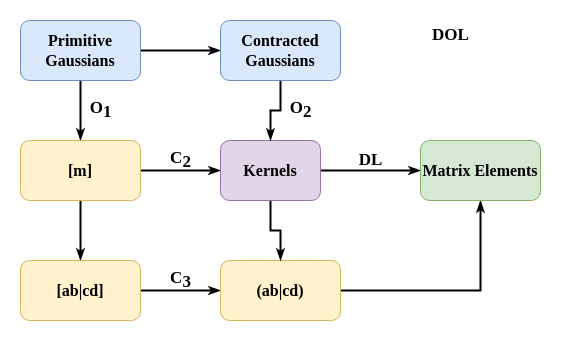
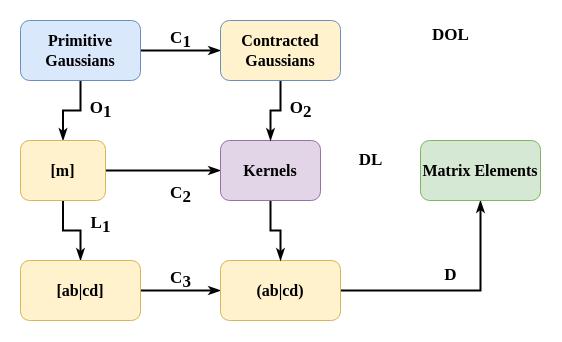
  <mxCell id="0" />
  <mxCell id="1" parent="0" />
  <mxCell id="2" value="" style="edgeStyle=orthogonalEdgeStyle;rounded=0;orthogonalLoop=1;jettySize=auto;html=1;fontSize=16;strokeWidth=2;endArrow=classicThin;endFill=1;" edge="1" parent="1" source="4" target="7"><mxGeometry relative="1" as="geometry" /></mxCell>
  <mxCell id="3" value="" style="edgeStyle=orthogonalEdgeStyle;rounded=0;orthogonalLoop=1;jettySize=auto;html=1;fontSize=16;strokeWidth=2;endArrow=classicThin;endFill=1;" edge="1" parent="1" source="4" target="16"><mxGeometry relative="1" as="geometry" /></mxCell>
  <mxCell id="4" value="&lt;b&gt;&lt;font face=&quot;comfortaa&quot; data-font-src=&quot;https://fonts.googleapis.com/css?family=comfortaa&quot; style=&quot;font-size: 16px&quot;&gt;Primitive Gaussians&lt;/font&gt;&lt;/b&gt;" style="rounded=1;whiteSpace=wrap;html=1;fillColor=#dae8fc;strokeColor=#6c8ebf;" vertex="1" parent="1"><mxGeometry x="20" y="20" width="120" height="60" as="geometry" /></mxCell>
  <mxCell id="5" value="" style="edgeStyle=orthogonalEdgeStyle;rounded=0;orthogonalLoop=1;jettySize=auto;html=1;fontSize=16;strokeWidth=2;endArrow=classicThin;endFill=1;" edge="1" parent="1" source="7" target="9"><mxGeometry relative="1" as="geometry" /></mxCell>
  <mxCell id="6" value="" style="edgeStyle=orthogonalEdgeStyle;rounded=0;orthogonalLoop=1;jettySize=auto;html=1;fontSize=16;strokeWidth=2;endArrow=classicThin;endFill=1;" edge="1" parent="1" source="7" target="14"><mxGeometry relative="1" as="geometry" /></mxCell>
- <mxCell id="7" value="&lt;b&gt;&lt;font face=&quot;comfortaa&quot; data-font-src=&quot;https://fonts.googleapis.com/css?family=comfortaa&quot; style=&quot;font-size: 16px&quot;&gt;[m]&lt;/font&gt;&lt;/b&gt;" style="rounded=1;whiteSpace=wrap;html=1;fillColor=#fff2cc;strokeColor=#d6b656;" vertex="1" parent="1"><mxGeometry x="20" y="140" width="120" height="60" as="geometry" /></mxCell>
+ <mxCell id="7" value="&lt;b&gt;&lt;font face=&quot;comfortaa&quot; data-font-src=&quot;https://fonts.googleapis.com/css?family=comfortaa&quot; style=&quot;font-size: 16px&quot;&gt;[m]&lt;/font&gt;&lt;/b&gt;" style="rounded=1;whiteSpace=wrap;html=1;fillColor=#fff2cc;strokeColor=#d6b656;" vertex="1" parent="1"><mxGeometry x="20" y="140" width="85" height="60" as="geometry" /></mxCell>
  <mxCell id="8" value="" style="edgeStyle=orthogonalEdgeStyle;rounded=0;orthogonalLoop=1;jettySize=auto;html=1;fontSize=16;strokeWidth=2;endArrow=classicThin;endFill=1;" edge="1" parent="1" source="9" target="11"><mxGeometry relative="1" as="geometry" /></mxCell>
  <mxCell id="9" value="&lt;b&gt;&lt;font face=&quot;comfortaa&quot; data-font-src=&quot;https://fonts.googleapis.com/css?family=comfortaa&quot; style=&quot;font-size: 16px&quot;&gt;[ab|cd]&lt;/font&gt;&lt;/b&gt;" style="rounded=1;whiteSpace=wrap;html=1;fillColor=#fff2cc;strokeColor=#d6b656;" vertex="1" parent="1"><mxGeometry x="20" y="260" width="120" height="60" as="geometry" /></mxCell>
  <mxCell id="10" style="edgeStyle=orthogonalEdgeStyle;rounded=0;orthogonalLoop=1;jettySize=auto;html=1;entryX=0.5;entryY=1;entryDx=0;entryDy=0;fontSize=16;strokeWidth=2;endArrow=classicThin;endFill=1;" edge="1" parent="1" source="11" target="17"><mxGeometry relative="1" as="geometry" /></mxCell>
  <mxCell id="11" value="&lt;b&gt;&lt;font face=&quot;comfortaa&quot; data-font-src=&quot;https://fonts.googleapis.com/css?family=comfortaa&quot; style=&quot;font-size: 16px&quot;&gt;(ab|cd)&lt;/font&gt;&lt;/b&gt;" style="rounded=1;whiteSpace=wrap;html=1;fillColor=#fff2cc;strokeColor=#d6b656;" vertex="1" parent="1"><mxGeometry x="220" y="260" width="120" height="60" as="geometry" /></mxCell>
  <mxCell id="12" value="" style="edgeStyle=orthogonalEdgeStyle;rounded=0;orthogonalLoop=1;jettySize=auto;html=1;fontSize=16;strokeWidth=2;endArrow=classicThin;endFill=1;" edge="1" parent="1" source="14" target="11"><mxGeometry relative="1" as="geometry" /></mxCell>
- <mxCell id="13" value="" style="edgeStyle=orthogonalEdgeStyle;rounded=0;orthogonalLoop=1;jettySize=auto;html=1;fontSize=16;strokeWidth=2;endArrow=classicThin;endFill=1;" edge="1" parent="1" source="14" target="17"><mxGeometry relative="1" as="geometry" /></mxCell>
  <mxCell id="14" value="&lt;b&gt;&lt;font face=&quot;comfortaa&quot; data-font-src=&quot;https://fonts.googleapis.com/css?family=comfortaa&quot; style=&quot;font-size: 16px&quot;&gt;Kernels&lt;/font&gt;&lt;/b&gt;" style="rounded=1;whiteSpace=wrap;html=1;fillColor=#e1d5e7;strokeColor=#9673a6;" vertex="1" parent="1"><mxGeometry x="220" y="140" width="100" height="60" as="geometry" /></mxCell>
  <mxCell id="15" value="" style="edgeStyle=orthogonalEdgeStyle;rounded=0;orthogonalLoop=1;jettySize=auto;html=1;fontSize=16;strokeWidth=2;endArrow=classicThin;endFill=1;" edge="1" parent="1" source="16" target="14"><mxGeometry relative="1" as="geometry" /></mxCell>
- <mxCell id="16" value="&lt;b&gt;&lt;font face=&quot;comfortaa&quot; data-font-src=&quot;https://fonts.googleapis.com/css?family=comfortaa&quot; style=&quot;font-size: 16px&quot;&gt;Contracted Gaussians&lt;/font&gt;&lt;/b&gt;" style="rounded=1;whiteSpace=wrap;html=1;fillColor=#dae8fc;strokeColor=#6c8ebf;" vertex="1" parent="1"><mxGeometry x="220" y="20" width="120" height="60" as="geometry" /></mxCell>
+ <mxCell id="16" value="&lt;b&gt;&lt;font face=&quot;comfortaa&quot; data-font-src=&quot;https://fonts.googleapis.com/css?family=comfortaa&quot; style=&quot;font-size: 16px&quot;&gt;Contracted Gaussians&lt;/font&gt;&lt;/b&gt;" style="rounded=1;whiteSpace=wrap;html=1;fillColor=#fff2cc;strokeColor=#6c8ebf;" vertex="1" parent="1"><mxGeometry x="220" y="20" width="120" height="60" as="geometry" /></mxCell>
  <mxCell id="17" value="&lt;b&gt;&lt;font face=&quot;comfortaa&quot; data-font-src=&quot;https://fonts.googleapis.com/css?family=comfortaa&quot; style=&quot;font-size: 16px&quot;&gt;Matrix Elements&lt;/font&gt;&lt;/b&gt;" style="rounded=1;whiteSpace=wrap;html=1;fillColor=#d5e8d4;strokeColor=#82b366;" vertex="1" parent="1"><mxGeometry x="420" y="140" width="120" height="60" as="geometry" /></mxCell>
- <mxCell id="19" value="C&lt;sub style=&quot;font-size: 17px;&quot;&gt;2&lt;/sub&gt;" style="text;html=1;align=center;verticalAlign=middle;resizable=0;points=[];autosize=1;strokeColor=none;fillColor=none;fontSize=17;fontStyle=1;fontFamily=comfortaa;fontSource=https%3A%2F%2Ffonts.googleapis.com%2Fcss%3Ffamily%3Dcomfortaa;" vertex="1" parent="1"><mxGeometry x="160" y="145" width="40" height="30" as="geometry" /></mxCell>
+ <mxCell id="18" value="C&lt;sub style=&quot;font-size: 17px;&quot;&gt;1&lt;/sub&gt;" style="text;html=1;align=center;verticalAlign=middle;resizable=0;points=[];autosize=1;strokeColor=none;fillColor=none;fontSize=17;fontStyle=1;fontFamily=comfortaa;fontSource=https%3A%2F%2Ffonts.googleapis.com%2Fcss%3Ffamily%3Dcomfortaa;" vertex="1" parent="1"><mxGeometry x="160" y="25" width="40" height="30" as="geometry" /></mxCell>
+ <mxCell id="19" value="C&lt;sub style=&quot;font-size: 17px;&quot;&gt;2&lt;/sub&gt;" style="text;html=1;align=center;verticalAlign=middle;resizable=0;points=[];autosize=1;strokeColor=none;fillColor=none;fontSize=17;fontStyle=1;fontFamily=comfortaa;fontSource=https%3A%2F%2Ffonts.googleapis.com%2Fcss%3Ffamily%3Dcomfortaa;" vertex="1" parent="1"><mxGeometry x="160" y="180" width="40" height="30" as="geometry" /></mxCell>
  <mxCell id="20" value="C&lt;sub style=&quot;font-size: 17px;&quot;&gt;3&lt;/sub&gt;" style="text;html=1;align=center;verticalAlign=middle;resizable=0;points=[];autosize=1;strokeColor=none;fillColor=none;fontSize=17;fontStyle=1;fontFamily=comfortaa;fontSource=https%3A%2F%2Ffonts.googleapis.com%2Fcss%3Ffamily%3Dcomfortaa;" vertex="1" parent="1"><mxGeometry x="160" y="265" width="40" height="30" as="geometry" /></mxCell>
  <mxCell id="21" value="O&lt;sub style=&quot;font-size: 17px;&quot;&gt;1&lt;/sub&gt;" style="text;html=1;align=center;verticalAlign=middle;resizable=0;points=[];autosize=1;strokeColor=none;fillColor=none;fontSize=17;fontStyle=1;fontFamily=comfortaa;fontSource=https%3A%2F%2Ffonts.googleapis.com%2Fcss%3Ffamily%3Dcomfortaa;" vertex="1" parent="1"><mxGeometry x="80" y="95" width="40" height="30" as="geometry" /></mxCell>
+ <mxCell id="22" value="L&lt;sub style=&quot;font-size: 17px;&quot;&gt;1&lt;/sub&gt;" style="text;html=1;align=center;verticalAlign=middle;resizable=0;points=[];autosize=1;strokeColor=none;fillColor=none;fontSize=17;fontStyle=1;fontFamily=comfortaa;fontSource=https%3A%2F%2Ffonts.googleapis.com%2Fcss%3Ffamily%3Dcomfortaa;" vertex="1" parent="1"><mxGeometry x="85" y="210" width="30" height="30" as="geometry" /></mxCell>
  <mxCell id="23" value="O&lt;sub style=&quot;font-size: 17px&quot;&gt;2&lt;/sub&gt;" style="text;html=1;align=center;verticalAlign=middle;resizable=0;points=[];autosize=1;strokeColor=none;fillColor=none;fontSize=17;fontStyle=1;fontFamily=comfortaa;fontSource=https%3A%2F%2Ffonts.googleapis.com%2Fcss%3Ffamily%3Dcomfortaa;" vertex="1" parent="1"><mxGeometry x="280" y="95" width="40" height="30" as="geometry" /></mxCell>
  <mxCell id="24" value="&lt;b&gt;DL&lt;/b&gt;" style="text;html=1;align=center;verticalAlign=middle;resizable=0;points=[];autosize=1;strokeColor=none;fillColor=none;fontSize=17;fontFamily=comfortaa;" vertex="1" parent="1"><mxGeometry x="350" y="145" width="40" height="30" as="geometry" /></mxCell>
  <mxCell id="25" value="&lt;b&gt;DOL&lt;/b&gt;" style="text;html=1;align=center;verticalAlign=middle;resizable=0;points=[];autosize=1;strokeColor=none;fillColor=none;fontSize=17;fontFamily=comfortaa;" vertex="1" parent="1"><mxGeometry x="420" y="20" width="60" height="30" as="geometry" /></mxCell>
+ <mxCell id="26" value="&lt;b&gt;D&lt;/b&gt;" style="text;html=1;align=center;verticalAlign=middle;resizable=0;points=[];autosize=1;strokeColor=none;fillColor=none;fontSize=17;fontFamily=comfortaa;" vertex="1" parent="1"><mxGeometry x="435" y="260" width="30" height="30" as="geometry" /></mxCell>
